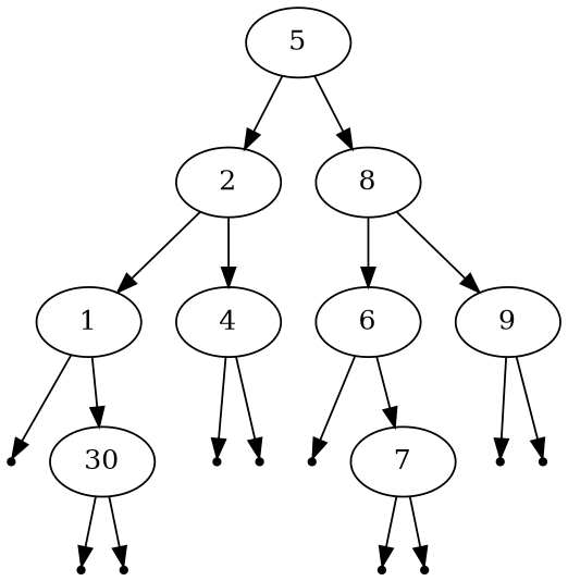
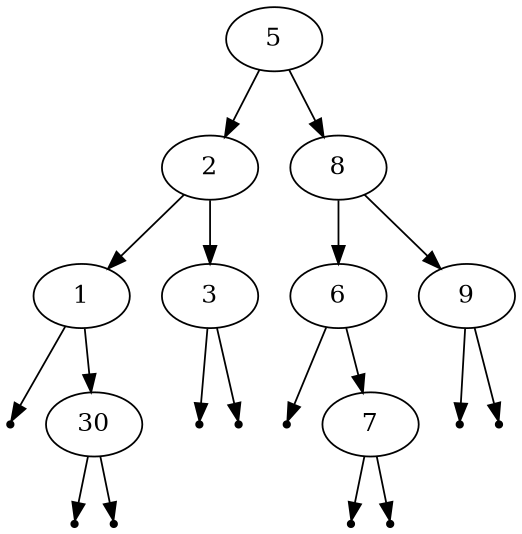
  digraph {
    node [shape=point]
    5 [shape=""]
    2 [shape=""]
    8 [shape=""]
    1 [shape=""]
-   3 [label=4 shape=""]
+   3 [shape=""]
    6 [shape=""]
    9 [shape=""]
    null0
    n9 [label=30 shape=""]
    null3
    null4
    null1
    null2
    null5
    7 [shape=""]
    null8
    null9
    null6
    null7
    5 -> 2
    5 -> 8
    2 -> 1
    2 -> 3
    8 -> 6
    8 -> 9
    1 -> null0
    1 -> n9
    3 -> null3
    3 -> null4
    6 -> null5
    6 -> 7
    9 -> null8
    9 -> null9
    n9 -> null1
    n9 -> null2
    7 -> null6
    7 -> null7
  }
